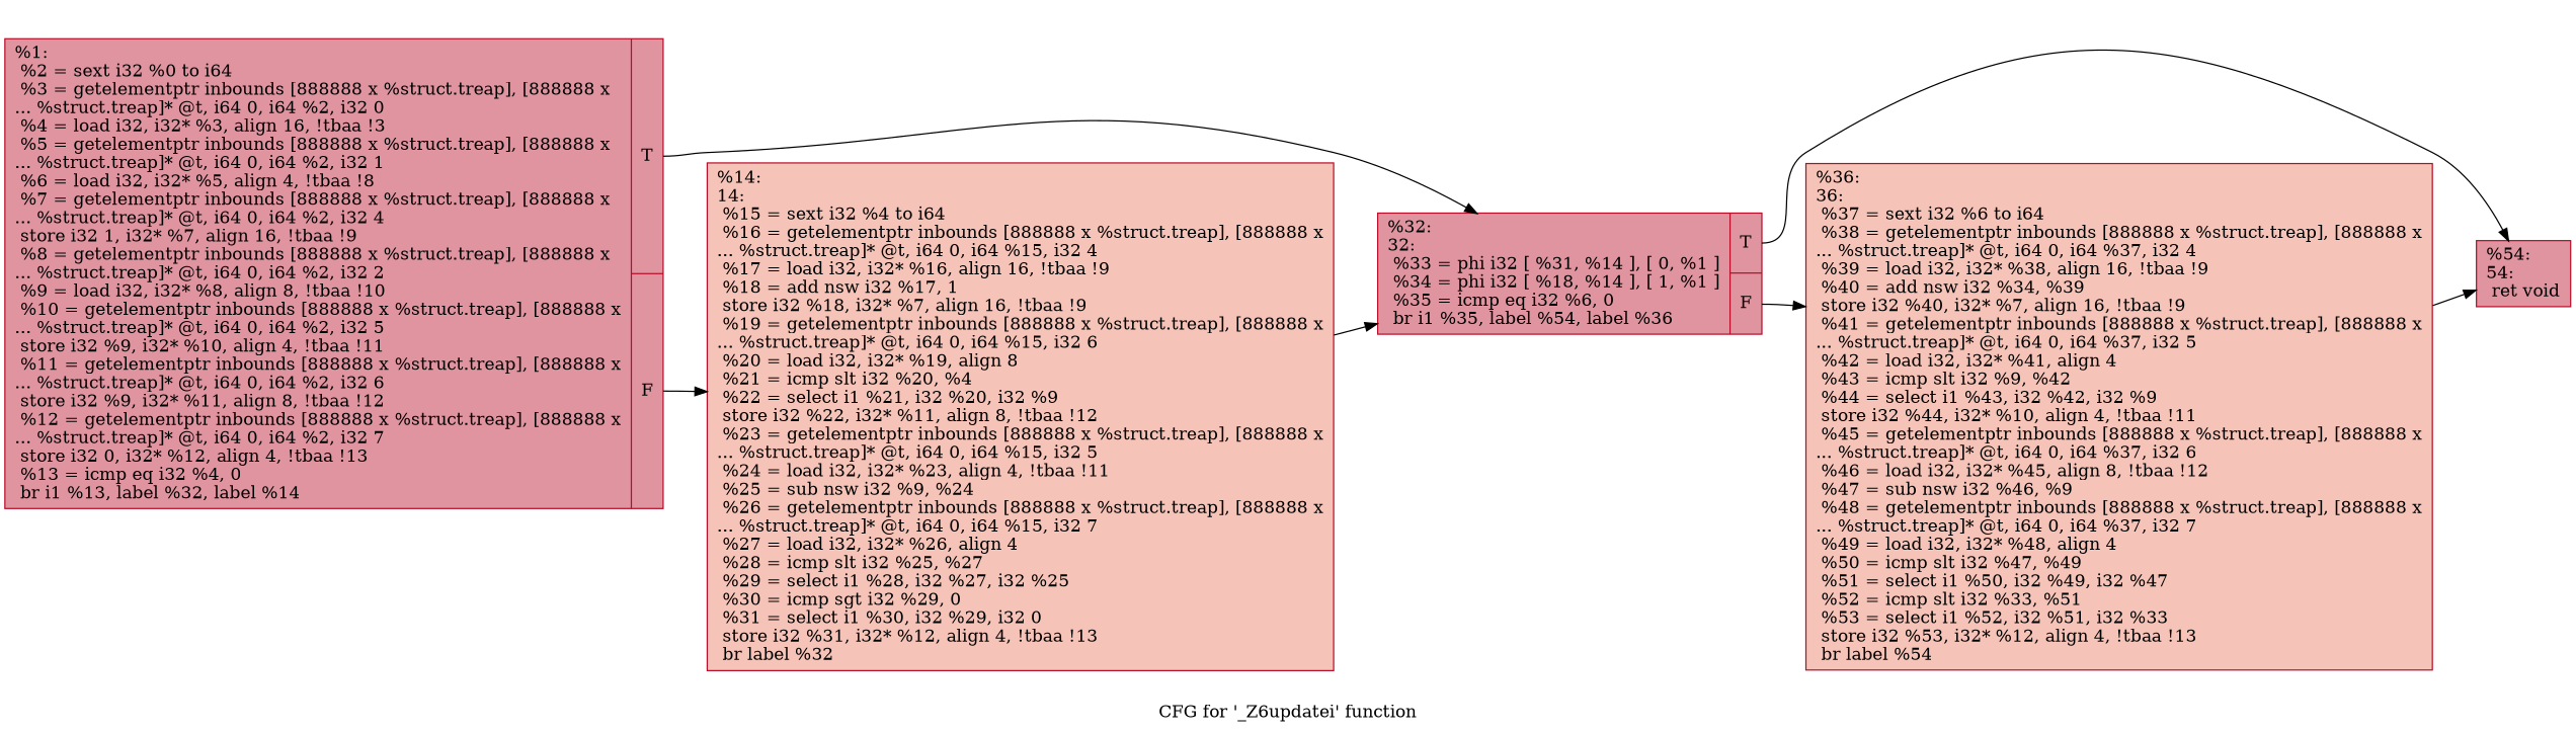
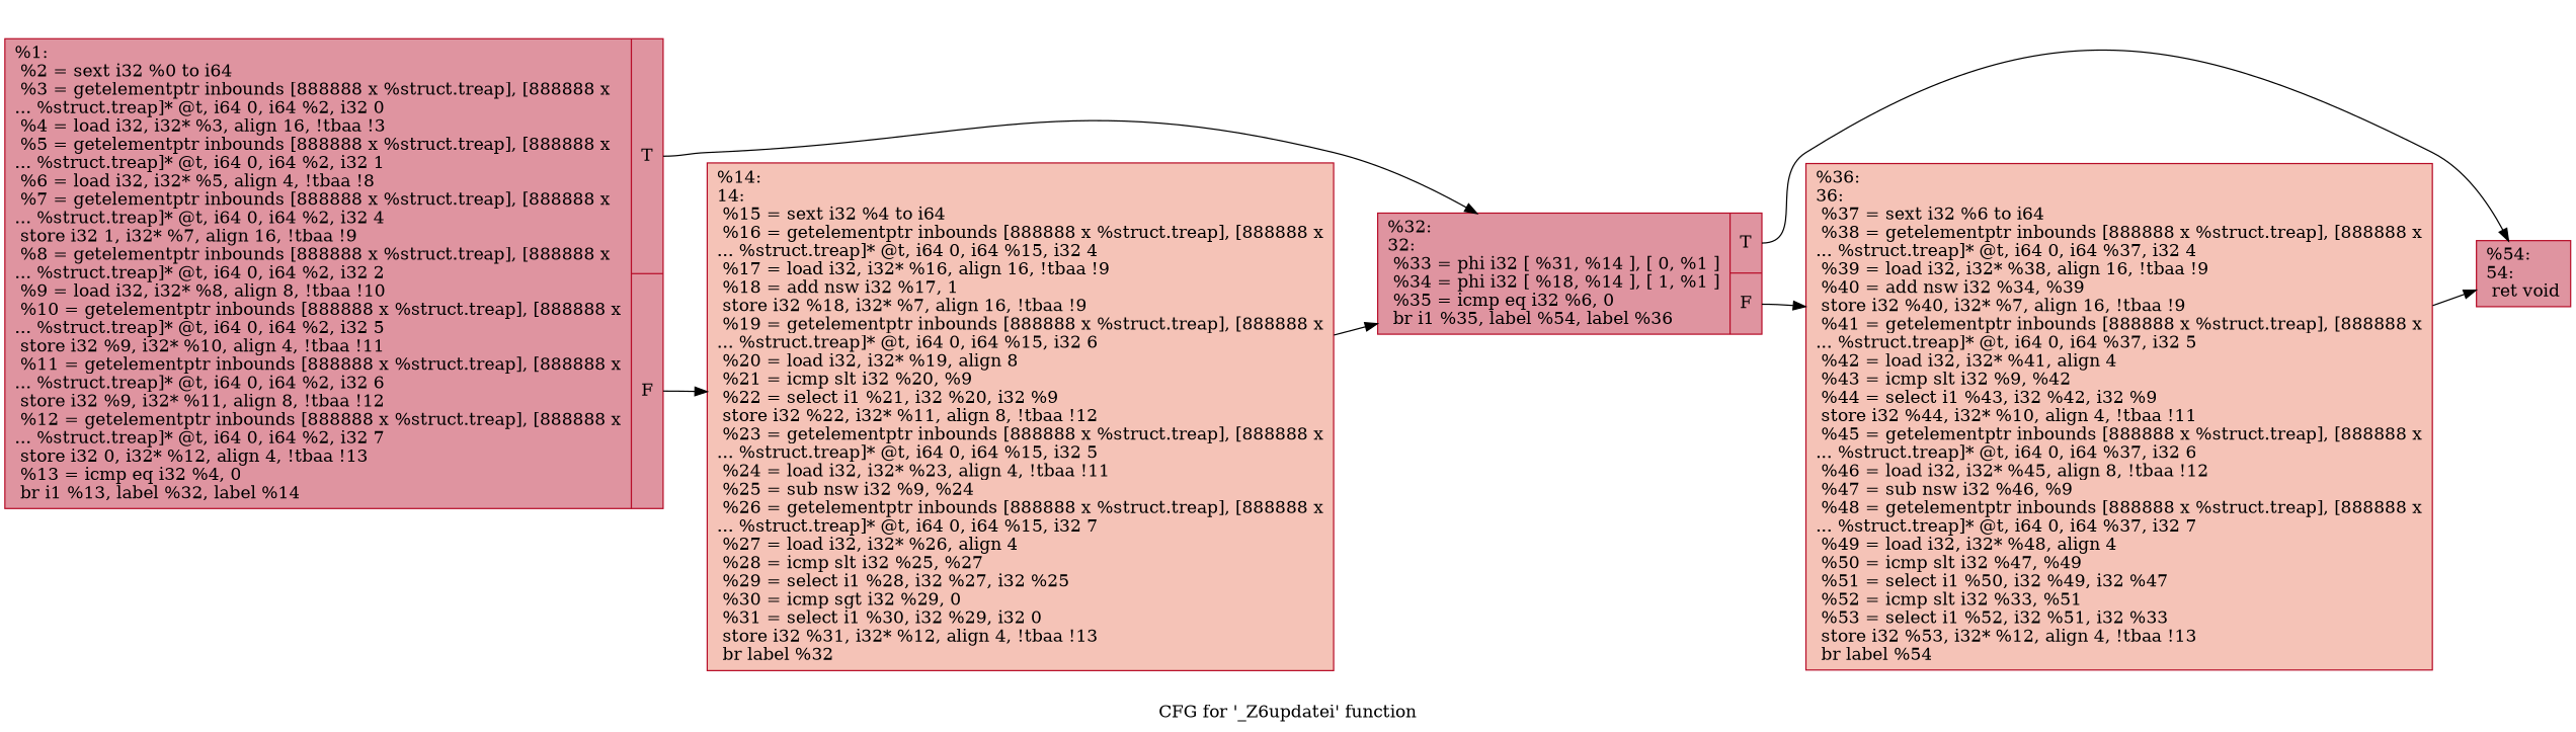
  digraph {
    label="CFG for '_Z6updatei' function"
    rankdir=LR
    node [color="#b70d28ff" fillcolor="#b70d2870" shape=record style=filled]
    n1 [label="{%1:\l  %2 = sext i32 %0 to i64\l  %3 = getelementptr inbounds [888888 x %struct.treap], [888888 x\l... %struct.treap]* @t, i64 0, i64 %2, i32 0\l  %4 = load i32, i32* %3, align 16, !tbaa !3\l  %5 = getelementptr inbounds [888888 x %struct.treap], [888888 x\l... %struct.treap]* @t, i64 0, i64 %2, i32 1\l  %6 = load i32, i32* %5, align 4, !tbaa !8\l  %7 = getelementptr inbounds [888888 x %struct.treap], [888888 x\l... %struct.treap]* @t, i64 0, i64 %2, i32 4\l  store i32 1, i32* %7, align 16, !tbaa !9\l  %8 = getelementptr inbounds [888888 x %struct.treap], [888888 x\l... %struct.treap]* @t, i64 0, i64 %2, i32 2\l  %9 = load i32, i32* %8, align 8, !tbaa !10\l  %10 = getelementptr inbounds [888888 x %struct.treap], [888888 x\l... %struct.treap]* @t, i64 0, i64 %2, i32 5\l  store i32 %9, i32* %10, align 4, !tbaa !11\l  %11 = getelementptr inbounds [888888 x %struct.treap], [888888 x\l... %struct.treap]* @t, i64 0, i64 %2, i32 6\l  store i32 %9, i32* %11, align 8, !tbaa !12\l  %12 = getelementptr inbounds [888888 x %struct.treap], [888888 x\l... %struct.treap]* @t, i64 0, i64 %2, i32 7\l  store i32 0, i32* %12, align 4, !tbaa !13\l  %13 = icmp eq i32 %4, 0\l  br i1 %13, label %32, label %14\l|{<s0>T|<s1>F}}"]
    n2 [label="{%32:\l32:                                               \l  %33 = phi i32 [ %31, %14 ], [ 0, %1 ]\l  %34 = phi i32 [ %18, %14 ], [ 1, %1 ]\l  %35 = icmp eq i32 %6, 0\l  br i1 %35, label %54, label %36\l|{<s0>T|<s1>F}}"]
-   n3 [fillcolor="#e8765c70" label="{%14:\l14:                                               \l  %15 = sext i32 %4 to i64\l  %16 = getelementptr inbounds [888888 x %struct.treap], [888888 x\l... %struct.treap]* @t, i64 0, i64 %15, i32 4\l  %17 = load i32, i32* %16, align 16, !tbaa !9\l  %18 = add nsw i32 %17, 1\l  store i32 %18, i32* %7, align 16, !tbaa !9\l  %19 = getelementptr inbounds [888888 x %struct.treap], [888888 x\l... %struct.treap]* @t, i64 0, i64 %15, i32 6\l  %20 = load i32, i32* %19, align 8\l  %21 = icmp slt i32 %20, %4\l  %22 = select i1 %21, i32 %20, i32 %9\l  store i32 %22, i32* %11, align 8, !tbaa !12\l  %23 = getelementptr inbounds [888888 x %struct.treap], [888888 x\l... %struct.treap]* @t, i64 0, i64 %15, i32 5\l  %24 = load i32, i32* %23, align 4, !tbaa !11\l  %25 = sub nsw i32 %9, %24\l  %26 = getelementptr inbounds [888888 x %struct.treap], [888888 x\l... %struct.treap]* @t, i64 0, i64 %15, i32 7\l  %27 = load i32, i32* %26, align 4\l  %28 = icmp slt i32 %25, %27\l  %29 = select i1 %28, i32 %27, i32 %25\l  %30 = icmp sgt i32 %29, 0\l  %31 = select i1 %30, i32 %29, i32 0\l  store i32 %31, i32* %12, align 4, !tbaa !13\l  br label %32\l}"]
+   n3 [fillcolor="#e8765c70" label="{%14:\l14:                                               \l  %15 = sext i32 %4 to i64\l  %16 = getelementptr inbounds [888888 x %struct.treap], [888888 x\l... %struct.treap]* @t, i64 0, i64 %15, i32 4\l  %17 = load i32, i32* %16, align 16, !tbaa !9\l  %18 = add nsw i32 %17, 1\l  store i32 %18, i32* %7, align 16, !tbaa !9\l  %19 = getelementptr inbounds [888888 x %struct.treap], [888888 x\l... %struct.treap]* @t, i64 0, i64 %15, i32 6\l  %20 = load i32, i32* %19, align 8\l  %21 = icmp slt i32 %20, %9\l  %22 = select i1 %21, i32 %20, i32 %9\l  store i32 %22, i32* %11, align 8, !tbaa !12\l  %23 = getelementptr inbounds [888888 x %struct.treap], [888888 x\l... %struct.treap]* @t, i64 0, i64 %15, i32 5\l  %24 = load i32, i32* %23, align 4, !tbaa !11\l  %25 = sub nsw i32 %9, %24\l  %26 = getelementptr inbounds [888888 x %struct.treap], [888888 x\l... %struct.treap]* @t, i64 0, i64 %15, i32 7\l  %27 = load i32, i32* %26, align 4\l  %28 = icmp slt i32 %25, %27\l  %29 = select i1 %28, i32 %27, i32 %25\l  %30 = icmp sgt i32 %29, 0\l  %31 = select i1 %30, i32 %29, i32 0\l  store i32 %31, i32* %12, align 4, !tbaa !13\l  br label %32\l}"]
    n4 [label="{%54:\l54:                                               \l  ret void\l}"]
    n5 [fillcolor="#e8765c70" label="{%36:\l36:                                               \l  %37 = sext i32 %6 to i64\l  %38 = getelementptr inbounds [888888 x %struct.treap], [888888 x\l... %struct.treap]* @t, i64 0, i64 %37, i32 4\l  %39 = load i32, i32* %38, align 16, !tbaa !9\l  %40 = add nsw i32 %34, %39\l  store i32 %40, i32* %7, align 16, !tbaa !9\l  %41 = getelementptr inbounds [888888 x %struct.treap], [888888 x\l... %struct.treap]* @t, i64 0, i64 %37, i32 5\l  %42 = load i32, i32* %41, align 4\l  %43 = icmp slt i32 %9, %42\l  %44 = select i1 %43, i32 %42, i32 %9\l  store i32 %44, i32* %10, align 4, !tbaa !11\l  %45 = getelementptr inbounds [888888 x %struct.treap], [888888 x\l... %struct.treap]* @t, i64 0, i64 %37, i32 6\l  %46 = load i32, i32* %45, align 8, !tbaa !12\l  %47 = sub nsw i32 %46, %9\l  %48 = getelementptr inbounds [888888 x %struct.treap], [888888 x\l... %struct.treap]* @t, i64 0, i64 %37, i32 7\l  %49 = load i32, i32* %48, align 4\l  %50 = icmp slt i32 %47, %49\l  %51 = select i1 %50, i32 %49, i32 %47\l  %52 = icmp slt i32 %33, %51\l  %53 = select i1 %52, i32 %51, i32 %33\l  store i32 %53, i32* %12, align 4, !tbaa !13\l  br label %54\l}"]
    n1 -> n2 [tailport=s0]
    n1 -> n3 [tailport=s1]
    n2 -> n4 [tailport=s0]
    n2 -> n5 [tailport=s1]
    n3 -> n2
    n5 -> n4
  }
